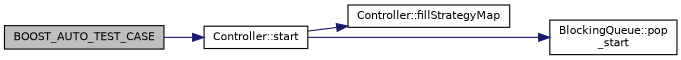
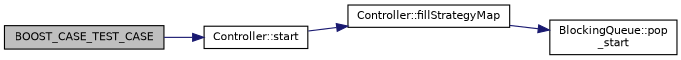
  digraph {
    rankdir=LR
    node [color=black fillcolor=white fontname=Helvetica fontsize=10 shape=record style=filled]
    edge [color=midnightblue fontname=Helvetica fontsize=10 labelfontname=Helvetica labelfontsize=10 style=solid]
-   n1 [fillcolor=grey75 fontcolor=black height=0.2 label=BOOST_AUTO_TEST_CASE width=0.4]
+   n1 [fillcolor=grey75 fontcolor=black height=0.2 label=BOOST_CASE_TEST_CASE width=0.4]
    n2 [height=0.2 label="Controller::start" width=0.4]
    n3 [height=0.2 label="Controller::fillStrategyMap" width=0.4]
    n4 [height=0.2 label="BlockingQueue::pop\l_start" width=0.4]
    n1 -> n2
    n2 -> n3
-   n2 -> n4
+   n3 -> n4
  }
